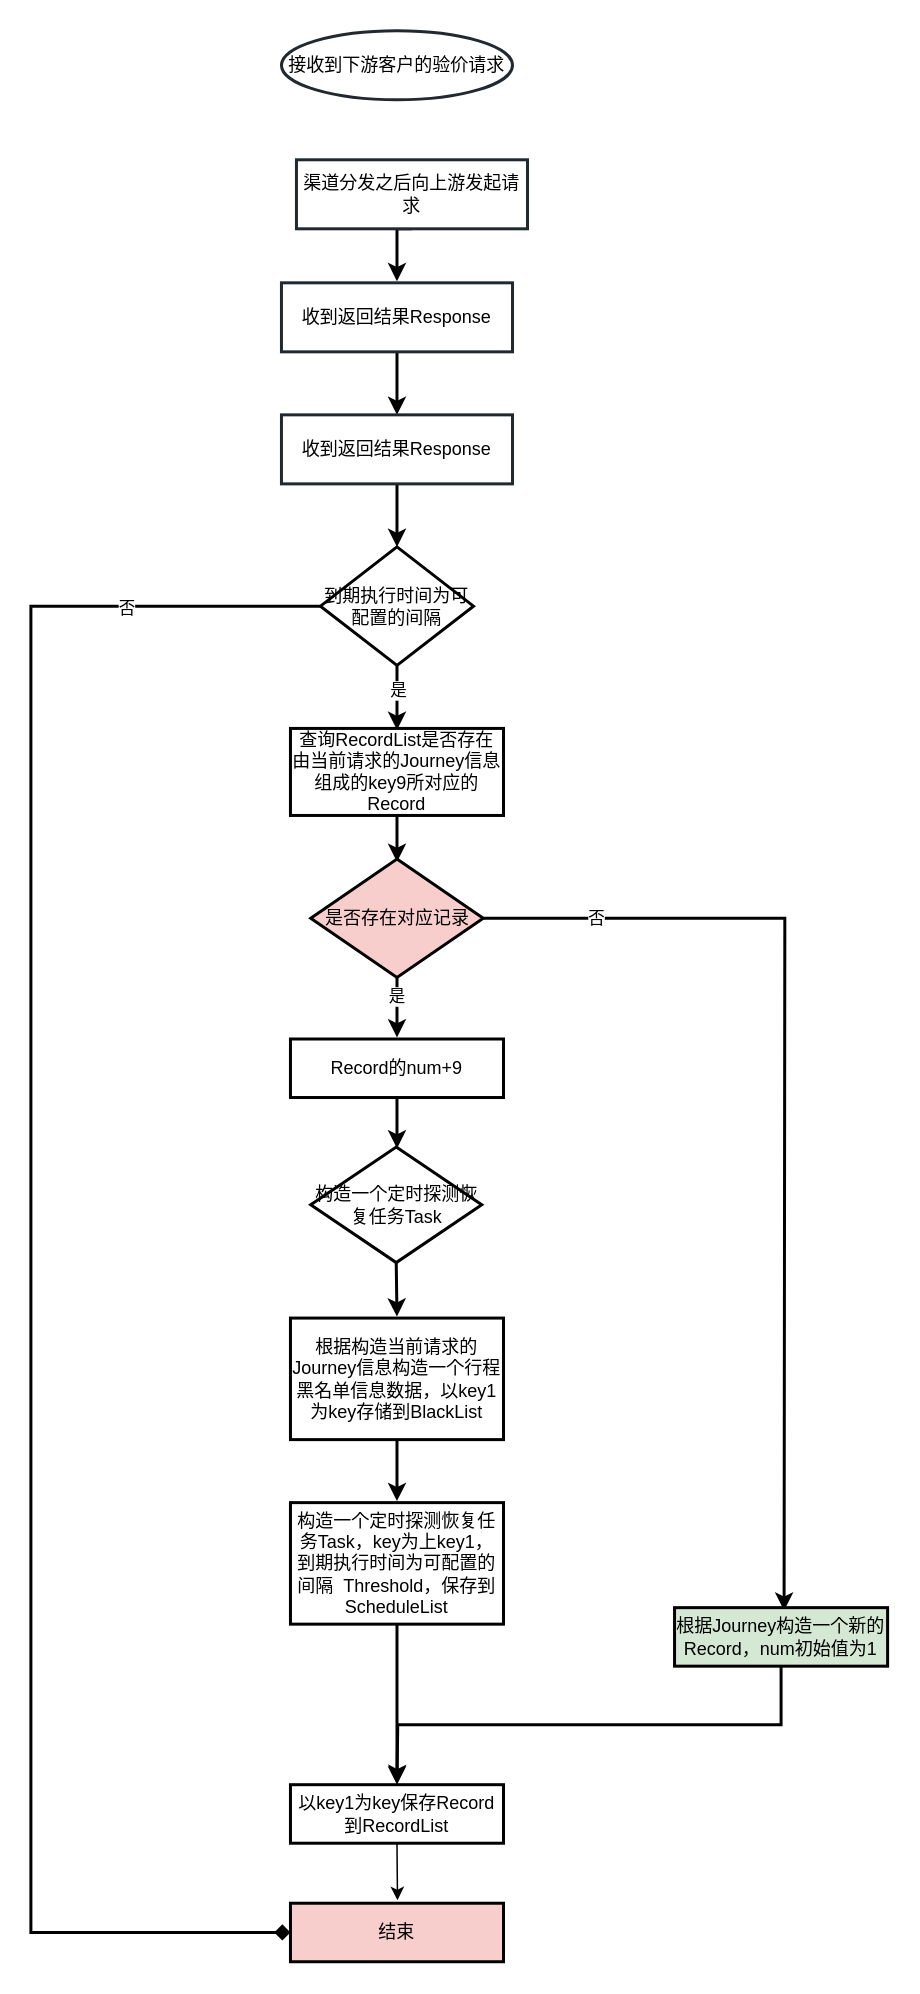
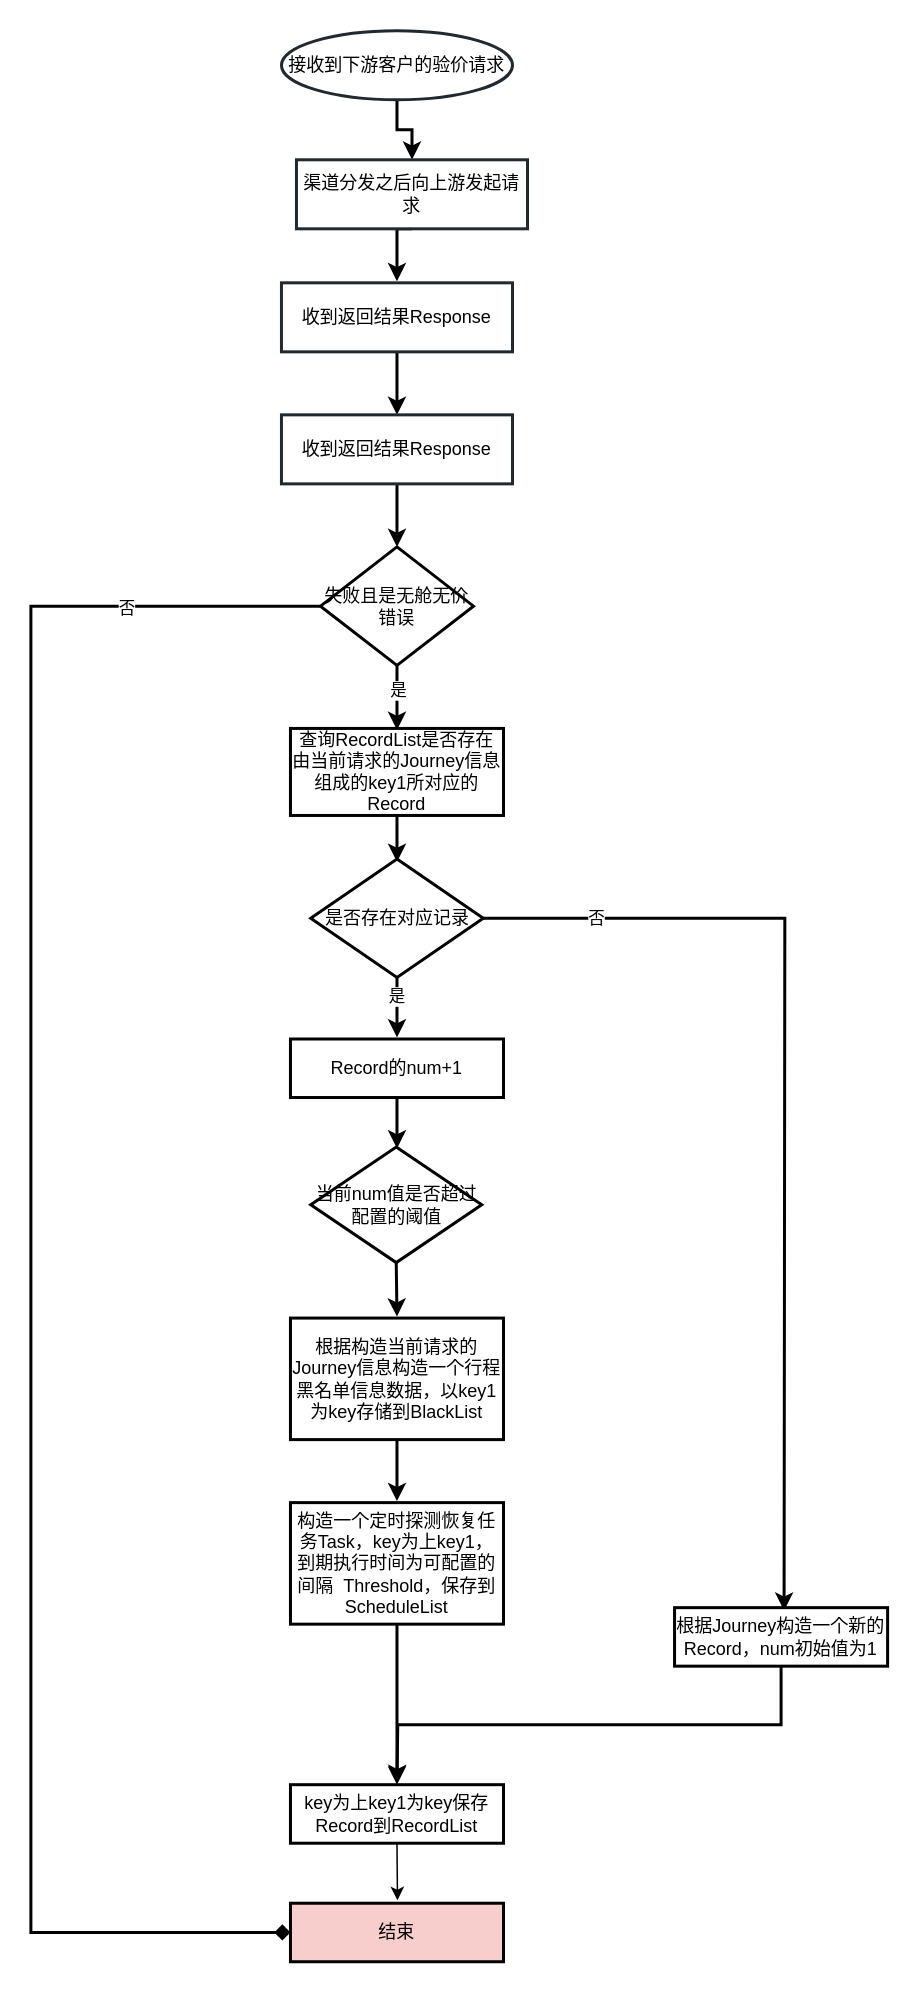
  <mxCell id="0" />
  <mxCell id="1" parent="0" />
+ <mxCell id="2" style="edgeStyle=orthogonalEdgeStyle;rounded=0;orthogonalLoop=1;jettySize=auto;html=1;exitX=0.5;exitY=1;exitDx=0;exitDy=0;entryX=0.5;entryY=0;entryDx=0;entryDy=0;strokeWidth=2;" edge="1" parent="1" source="3" target="5"><mxGeometry relative="1" as="geometry" /></mxCell>
  <mxCell id="3" value="接收到下游客户的验价请求&lt;p style=&quot;line-height: 100%;margin-bottom: 0pt;margin-top: 0pt;font-size: 11pt;color: #494949;&quot; class=&quot;ql-direction-ltr&quot;&gt;&lt;/p&gt;&lt;span data-copy-origin=&quot;https://shimo.im&quot; data-docs-delta=&quot;[[20,&amp;quot;接收到下游客户的验价请求&amp;quot;]]&quot;&gt;&lt;/span&gt;&lt;p style=&quot;line-height: 100%;margin-bottom: 0pt;margin-top: 0pt;font-size: 11pt;color: #494949;&quot; class=&quot;ql-direction-ltr&quot;&gt;&lt;/p&gt;&lt;span data-copy-origin=&quot;https://shimo.im&quot; data-docs-delta=&quot;[[20,&amp;quot;接收到下游客户的验价请求&amp;quot;]]&quot;&gt;&lt;/span&gt;&lt;p style=&quot;line-height: 100%;margin-bottom: 0pt;margin-top: 0pt;font-size: 11pt;color: #494949;&quot; class=&quot;ql-direction-ltr&quot;&gt;&lt;/p&gt;&lt;span data-copy-origin=&quot;https://shimo.im&quot; data-docs-delta=&quot;[[20,&amp;quot;接收到下游客户的验价请求&amp;quot;]]&quot;&gt;&lt;/span&gt;&lt;p style=&quot;line-height: 100%;margin-bottom: 0pt;margin-top: 0pt;font-size: 11pt;color: #494949;&quot; class=&quot;ql-direction-ltr&quot;&gt;&lt;/p&gt;&lt;span data-copy-origin=&quot;https://shimo.im&quot; data-docs-delta=&quot;[[20,&amp;quot;接收到下游客户的验价请求&amp;quot;]]&quot;&gt;&lt;/span&gt;&lt;p style=&quot;line-height: 100%;margin-bottom: 0pt;margin-top: 0pt;font-size: 11pt;color: #494949;&quot; class=&quot;ql-direction-ltr&quot;&gt;&lt;/p&gt;&lt;span data-copy-origin=&quot;https://shimo.im&quot; data-docs-delta=&quot;[[20,&amp;quot;接收到下游客户的验价请求&amp;quot;]]&quot;&gt;&lt;/span&gt;" style="ellipse;whiteSpace=wrap;html=1;strokeWidth=2;strokeColor=#212930;" vertex="1" parent="1"><mxGeometry x="187" y="20" width="154" height="46" as="geometry" /></mxCell>
  <mxCell id="4" style="edgeStyle=orthogonalEdgeStyle;rounded=0;orthogonalLoop=1;jettySize=auto;html=1;exitX=0.5;exitY=1;exitDx=0;exitDy=0;strokeWidth=2;" edge="1" parent="1" source="5"><mxGeometry relative="1" as="geometry"><mxPoint x="264" y="187" as="targetPoint" /></mxGeometry></mxCell>
  <mxCell id="5" value="&lt;p style=&quot;line-height: 100%;margin-bottom: 0pt;margin-top: 0pt;font-size: 11pt;color: #494949;&quot; class=&quot;ql-direction-ltr&quot;&gt;&lt;/p&gt;渠道分发之后向上游发起请求&lt;p style=&quot;line-height: 100%;margin-bottom: 0pt;margin-top: 0pt;font-size: 11pt;color: #494949;&quot; class=&quot;ql-direction-ltr&quot;&gt;&lt;/p&gt;&lt;span data-copy-origin=&quot;https://shimo.im&quot; data-docs-delta=&quot;[[20,&amp;quot;接收到下游客户的验价请求&amp;quot;]]&quot;&gt;&lt;/span&gt;&lt;p style=&quot;line-height: 100%;margin-bottom: 0pt;margin-top: 0pt;font-size: 11pt;color: #494949;&quot; class=&quot;ql-direction-ltr&quot;&gt;&lt;/p&gt;&lt;span data-copy-origin=&quot;https://shimo.im&quot; data-docs-delta=&quot;[[20,&amp;quot;接收到下游客户的验价请求&amp;quot;]]&quot;&gt;&lt;/span&gt;&lt;p style=&quot;line-height: 100%;margin-bottom: 0pt;margin-top: 0pt;font-size: 11pt;color: #494949;&quot; class=&quot;ql-direction-ltr&quot;&gt;&lt;/p&gt;&lt;span data-copy-origin=&quot;https://shimo.im&quot; data-docs-delta=&quot;[[20,&amp;quot;接收到下游客户的验价请求&amp;quot;]]&quot;&gt;&lt;/span&gt;&lt;p style=&quot;line-height: 100%;margin-bottom: 0pt;margin-top: 0pt;font-size: 11pt;color: #494949;&quot; class=&quot;ql-direction-ltr&quot;&gt;&lt;/p&gt;&lt;span data-copy-origin=&quot;https://shimo.im&quot; data-docs-delta=&quot;[[20,&amp;quot;接收到下游客户的验价请求&amp;quot;]]&quot;&gt;&lt;/span&gt;&lt;p style=&quot;line-height: 100%;margin-bottom: 0pt;margin-top: 0pt;font-size: 11pt;color: #494949;&quot; class=&quot;ql-direction-ltr&quot;&gt;&lt;/p&gt;&lt;span data-copy-origin=&quot;https://shimo.im&quot; data-docs-delta=&quot;[[20,&amp;quot;接收到下游客户的验价请求&amp;quot;]]&quot;&gt;&lt;/span&gt;" style="rounded=0;whiteSpace=wrap;html=1;strokeWidth=2;strokeColor=#212930;" vertex="1" parent="1"><mxGeometry x="197" y="106" width="154" height="46" as="geometry" /></mxCell>
  <mxCell id="6" style="edgeStyle=orthogonalEdgeStyle;rounded=0;orthogonalLoop=1;jettySize=auto;html=1;exitX=0.5;exitY=1;exitDx=0;exitDy=0;strokeWidth=2;" edge="1" parent="1" source="7"><mxGeometry relative="1" as="geometry"><mxPoint x="264" y="276" as="targetPoint" /></mxGeometry></mxCell>
  <mxCell id="7" value="&lt;p style=&quot;line-height: 100%;margin-bottom: 0pt;margin-top: 0pt;font-size: 11pt;color: #494949;&quot; class=&quot;ql-direction-ltr&quot;&gt;&lt;/p&gt;收到返回结果Response&lt;p style=&quot;line-height: 100%;margin-bottom: 0pt;margin-top: 0pt;font-size: 11pt;color: #494949;&quot; class=&quot;ql-direction-ltr&quot;&gt;&lt;/p&gt;&lt;span data-copy-origin=&quot;https://shimo.im&quot; data-docs-delta=&quot;[[20,&amp;quot;接收到下游客户的验价请求&amp;quot;]]&quot;&gt;&lt;/span&gt;&lt;p style=&quot;line-height: 100%;margin-bottom: 0pt;margin-top: 0pt;font-size: 11pt;color: #494949;&quot; class=&quot;ql-direction-ltr&quot;&gt;&lt;/p&gt;&lt;span data-copy-origin=&quot;https://shimo.im&quot; data-docs-delta=&quot;[[20,&amp;quot;接收到下游客户的验价请求&amp;quot;]]&quot;&gt;&lt;/span&gt;&lt;p style=&quot;line-height: 100%;margin-bottom: 0pt;margin-top: 0pt;font-size: 11pt;color: #494949;&quot; class=&quot;ql-direction-ltr&quot;&gt;&lt;/p&gt;&lt;span data-copy-origin=&quot;https://shimo.im&quot; data-docs-delta=&quot;[[20,&amp;quot;接收到下游客户的验价请求&amp;quot;]]&quot;&gt;&lt;/span&gt;&lt;p style=&quot;line-height: 100%;margin-bottom: 0pt;margin-top: 0pt;font-size: 11pt;color: #494949;&quot; class=&quot;ql-direction-ltr&quot;&gt;&lt;/p&gt;&lt;span data-copy-origin=&quot;https://shimo.im&quot; data-docs-delta=&quot;[[20,&amp;quot;接收到下游客户的验价请求&amp;quot;]]&quot;&gt;&lt;/span&gt;&lt;p style=&quot;line-height: 100%;margin-bottom: 0pt;margin-top: 0pt;font-size: 11pt;color: #494949;&quot; class=&quot;ql-direction-ltr&quot;&gt;&lt;/p&gt;&lt;span data-copy-origin=&quot;https://shimo.im&quot; data-docs-delta=&quot;[[20,&amp;quot;接收到下游客户的验价请求&amp;quot;]]&quot;&gt;&lt;/span&gt;" style="rounded=0;whiteSpace=wrap;html=1;strokeWidth=2;strokeColor=#212930;" vertex="1" parent="1"><mxGeometry x="187" y="188" width="154" height="46" as="geometry" /></mxCell>
  <mxCell id="8" style="edgeStyle=orthogonalEdgeStyle;rounded=0;orthogonalLoop=1;jettySize=auto;html=1;exitX=0.5;exitY=1;exitDx=0;exitDy=0;strokeWidth=2;" edge="1" parent="1" source="9"><mxGeometry relative="1" as="geometry"><mxPoint x="264" y="364" as="targetPoint" /></mxGeometry></mxCell>
  <mxCell id="9" value="&lt;p style=&quot;line-height: 100%;margin-bottom: 0pt;margin-top: 0pt;font-size: 11pt;color: #494949;&quot; class=&quot;ql-direction-ltr&quot;&gt;&lt;/p&gt;收到返回结果Response&lt;p style=&quot;line-height: 100%;margin-bottom: 0pt;margin-top: 0pt;font-size: 11pt;color: #494949;&quot; class=&quot;ql-direction-ltr&quot;&gt;&lt;/p&gt;&lt;span data-copy-origin=&quot;https://shimo.im&quot; data-docs-delta=&quot;[[20,&amp;quot;接收到下游客户的验价请求&amp;quot;]]&quot;&gt;&lt;/span&gt;&lt;p style=&quot;line-height: 100%;margin-bottom: 0pt;margin-top: 0pt;font-size: 11pt;color: #494949;&quot; class=&quot;ql-direction-ltr&quot;&gt;&lt;/p&gt;&lt;span data-copy-origin=&quot;https://shimo.im&quot; data-docs-delta=&quot;[[20,&amp;quot;接收到下游客户的验价请求&amp;quot;]]&quot;&gt;&lt;/span&gt;&lt;p style=&quot;line-height: 100%;margin-bottom: 0pt;margin-top: 0pt;font-size: 11pt;color: #494949;&quot; class=&quot;ql-direction-ltr&quot;&gt;&lt;/p&gt;&lt;span data-copy-origin=&quot;https://shimo.im&quot; data-docs-delta=&quot;[[20,&amp;quot;接收到下游客户的验价请求&amp;quot;]]&quot;&gt;&lt;/span&gt;&lt;p style=&quot;line-height: 100%;margin-bottom: 0pt;margin-top: 0pt;font-size: 11pt;color: #494949;&quot; class=&quot;ql-direction-ltr&quot;&gt;&lt;/p&gt;&lt;span data-copy-origin=&quot;https://shimo.im&quot; data-docs-delta=&quot;[[20,&amp;quot;接收到下游客户的验价请求&amp;quot;]]&quot;&gt;&lt;/span&gt;&lt;p style=&quot;line-height: 100%;margin-bottom: 0pt;margin-top: 0pt;font-size: 11pt;color: #494949;&quot; class=&quot;ql-direction-ltr&quot;&gt;&lt;/p&gt;&lt;span data-copy-origin=&quot;https://shimo.im&quot; data-docs-delta=&quot;[[20,&amp;quot;接收到下游客户的验价请求&amp;quot;]]&quot;&gt;&lt;/span&gt;" style="rounded=0;whiteSpace=wrap;html=1;strokeWidth=2;strokeColor=#212930;" vertex="1" parent="1"><mxGeometry x="187" y="276" width="154" height="46" as="geometry" /></mxCell>
  <mxCell id="10" style="edgeStyle=orthogonalEdgeStyle;rounded=0;orthogonalLoop=1;jettySize=auto;html=1;exitX=0.5;exitY=1;exitDx=0;exitDy=0;strokeWidth=2;" edge="1" parent="1" source="14"><mxGeometry relative="1" as="geometry"><mxPoint x="264" y="486" as="targetPoint" /></mxGeometry></mxCell>
  <mxCell id="11" value="是" style="edgeLabel;html=1;align=center;verticalAlign=middle;resizable=0;points=[];" vertex="1" connectable="0" parent="10"><mxGeometry x="-0.616" relative="1" as="geometry"><mxPoint y="8" as="offset" /></mxGeometry></mxCell>
  <mxCell id="12" style="edgeStyle=orthogonalEdgeStyle;rounded=0;orthogonalLoop=1;jettySize=auto;html=1;exitX=0;exitY=0.5;exitDx=0;exitDy=0;entryX=0;entryY=0.5;entryDx=0;entryDy=0;strokeWidth=2;endArrow=diamond;" edge="1" parent="1" source="14" target="34"><mxGeometry relative="1" as="geometry"><Array as="points"><mxPoint x="20" y="403" /><mxPoint x="20" y="1287" /></Array></mxGeometry></mxCell>
  <mxCell id="13" value="否" style="edgeLabel;html=1;align=center;verticalAlign=middle;resizable=0;points=[];" vertex="1" connectable="0" parent="12"><mxGeometry x="-0.79" y="1" relative="1" as="geometry"><mxPoint x="1" as="offset" /></mxGeometry></mxCell>
- <mxCell id="14" value="到期执行时间为可配置的间隔" style="rhombus;whiteSpace=wrap;html=1;strokeWidth=2;" vertex="1" parent="1"><mxGeometry x="213" y="364" width="102" height="79" as="geometry" /></mxCell>
+ <mxCell id="14" value="失败且是无舱无价错误" style="rhombus;whiteSpace=wrap;html=1;strokeWidth=2;" vertex="1" parent="1"><mxGeometry x="213" y="364" width="102" height="79" as="geometry" /></mxCell>
  <mxCell id="15" style="edgeStyle=orthogonalEdgeStyle;rounded=0;orthogonalLoop=1;jettySize=auto;html=1;exitX=0.5;exitY=1;exitDx=0;exitDy=0;strokeWidth=2;" edge="1" parent="1" source="16"><mxGeometry relative="1" as="geometry"><mxPoint x="264" y="574" as="targetPoint" /></mxGeometry></mxCell>
- <mxCell id="16" value="查询RecordList是否存在由当前请求的Journey信息组成的key9所对应的Record" style="rounded=0;whiteSpace=wrap;html=1;strokeWidth=2;" vertex="1" parent="1"><mxGeometry x="193" y="485" width="142" height="58" as="geometry" /></mxCell>
+ <mxCell id="16" value="查询RecordList是否存在由当前请求的Journey信息组成的key1所对应的Record" style="rounded=0;whiteSpace=wrap;html=1;strokeWidth=2;" vertex="1" parent="1"><mxGeometry x="193" y="485" width="142" height="58" as="geometry" /></mxCell>
  <mxCell id="17" style="edgeStyle=orthogonalEdgeStyle;rounded=0;orthogonalLoop=1;jettySize=auto;html=1;exitX=0.5;exitY=1;exitDx=0;exitDy=0;strokeWidth=2;" edge="1" parent="1" source="21"><mxGeometry relative="1" as="geometry"><mxPoint x="264" y="691" as="targetPoint" /></mxGeometry></mxCell>
  <mxCell id="18" value="是" style="edgeLabel;html=1;align=center;verticalAlign=middle;resizable=0;points=[];" vertex="1" connectable="0" parent="17"><mxGeometry x="-0.39" y="-1" relative="1" as="geometry"><mxPoint as="offset" /></mxGeometry></mxCell>
  <mxCell id="19" style="edgeStyle=orthogonalEdgeStyle;rounded=0;orthogonalLoop=1;jettySize=auto;html=1;exitX=1;exitY=0.5;exitDx=0;exitDy=0;strokeWidth=2;" edge="1" parent="1" source="21"><mxGeometry relative="1" as="geometry"><mxPoint x="522" y="1073" as="targetPoint" /></mxGeometry></mxCell>
  <mxCell id="20" value="否" style="edgeLabel;html=1;align=center;verticalAlign=middle;resizable=0;points=[];" vertex="1" connectable="0" parent="19"><mxGeometry x="-0.774" relative="1" as="geometry"><mxPoint as="offset" /></mxGeometry></mxCell>
- <mxCell id="21" value="是否存在对应记录" style="rhombus;whiteSpace=wrap;html=1;strokeWidth=2;fillColor=#f8cecc;" vertex="1" parent="1"><mxGeometry x="206.5" y="572" width="115" height="79" as="geometry" /></mxCell>
+ <mxCell id="21" value="是否存在对应记录" style="rhombus;whiteSpace=wrap;html=1;strokeWidth=2;" vertex="1" parent="1"><mxGeometry x="206.5" y="572" width="115" height="79" as="geometry" /></mxCell>
  <mxCell id="22" style="edgeStyle=orthogonalEdgeStyle;rounded=0;orthogonalLoop=1;jettySize=auto;html=1;exitX=0.5;exitY=1;exitDx=0;exitDy=0;strokeWidth=2;" edge="1" parent="1" source="23"><mxGeometry relative="1" as="geometry"><mxPoint x="264" y="765" as="targetPoint" /></mxGeometry></mxCell>
- <mxCell id="23" value="Record的num+9" style="rounded=0;whiteSpace=wrap;html=1;strokeWidth=2;" vertex="1" parent="1"><mxGeometry x="193" y="692" width="142" height="39" as="geometry" /></mxCell>
+ <mxCell id="23" value="Record的num+1" style="rounded=0;whiteSpace=wrap;html=1;strokeWidth=2;" vertex="1" parent="1"><mxGeometry x="193" y="692" width="142" height="39" as="geometry" /></mxCell>
  <mxCell id="24" style="edgeStyle=orthogonalEdgeStyle;rounded=0;orthogonalLoop=1;jettySize=auto;html=1;exitX=0.5;exitY=1;exitDx=0;exitDy=0;strokeWidth=2;" edge="1" parent="1" source="25"><mxGeometry relative="1" as="geometry"><mxPoint x="264" y="877" as="targetPoint" /></mxGeometry></mxCell>
- <mxCell id="25" value="构造一个定时探测恢复任务Task" style="rhombus;whiteSpace=wrap;html=1;strokeWidth=2;" vertex="1" parent="1"><mxGeometry x="206.5" y="764" width="114" height="77" as="geometry" /></mxCell>
+ <mxCell id="25" value="当前num值是否超过配置的阈值" style="rhombus;whiteSpace=wrap;html=1;strokeWidth=2;" vertex="1" parent="1"><mxGeometry x="206.5" y="764" width="114" height="77" as="geometry" /></mxCell>
  <mxCell id="26" style="edgeStyle=orthogonalEdgeStyle;rounded=0;orthogonalLoop=1;jettySize=auto;html=1;exitX=0.5;exitY=1;exitDx=0;exitDy=0;strokeWidth=2;" edge="1" parent="1" source="27"><mxGeometry relative="1" as="geometry"><mxPoint x="264" y="1000" as="targetPoint" /></mxGeometry></mxCell>
  <mxCell id="27" value="&lt;div&gt;根据构造当前请求的Journey信息构造一个行程黑名单信息数据，以key1为key存储到&lt;span style=&quot;background-color: initial;&quot;&gt;BlackList&lt;/span&gt;&lt;/div&gt;" style="rounded=0;whiteSpace=wrap;html=1;strokeWidth=2;" vertex="1" parent="1"><mxGeometry x="193" y="878" width="142" height="81" as="geometry" /></mxCell>
  <mxCell id="28" style="edgeStyle=orthogonalEdgeStyle;rounded=0;orthogonalLoop=1;jettySize=auto;html=1;exitX=0.5;exitY=1;exitDx=0;exitDy=0;entryX=0.5;entryY=0;entryDx=0;entryDy=0;strokeWidth=2;" edge="1" parent="1" source="29" target="33"><mxGeometry relative="1" as="geometry"><mxPoint x="264" y="1117" as="targetPoint" /></mxGeometry></mxCell>
  <mxCell id="29" value="&lt;div&gt;构造一个定时探测恢复任&lt;span style=&quot;background-color: initial;&quot;&gt;务Task，key为上key1，到期执行时间为可配置的间隔&amp;nbsp; &lt;/span&gt;&lt;span style=&quot;background-color: initial;&quot;&gt;Threshold，保存到ScheduleList&lt;/span&gt;&lt;/div&gt;" style="rounded=0;whiteSpace=wrap;html=1;strokeWidth=2;" vertex="1" parent="1"><mxGeometry x="193" y="1001" width="142" height="81" as="geometry" /></mxCell>
  <mxCell id="30" style="edgeStyle=orthogonalEdgeStyle;rounded=0;orthogonalLoop=1;jettySize=auto;html=1;exitX=0.5;exitY=1;exitDx=0;exitDy=0;strokeWidth=2;" edge="1" parent="1" source="31"><mxGeometry relative="1" as="geometry"><mxPoint x="264" y="1188" as="targetPoint" /></mxGeometry></mxCell>
- <mxCell id="31" value="根据Journey构造一个新的Record，num初始值为1" style="rounded=0;whiteSpace=wrap;html=1;strokeWidth=2;fillColor=#d5e8d4;" vertex="1" parent="1"><mxGeometry x="449" y="1071" width="142" height="39" as="geometry" /></mxCell>
+ <mxCell id="31" value="根据Journey构造一个新的Record，num初始值为1" style="rounded=0;whiteSpace=wrap;html=1;strokeWidth=2;" vertex="1" parent="1"><mxGeometry x="449" y="1071" width="142" height="39" as="geometry" /></mxCell>
  <mxCell id="32" style="edgeStyle=orthogonalEdgeStyle;rounded=0;orthogonalLoop=1;jettySize=auto;html=1;exitX=0.5;exitY=1;exitDx=0;exitDy=0;" edge="1" parent="1" source="33"><mxGeometry relative="1" as="geometry"><mxPoint x="264.333" y="1266" as="targetPoint" /></mxGeometry></mxCell>
- <mxCell id="33" value="以key1为key保存Record到RecordList" style="rounded=0;whiteSpace=wrap;html=1;strokeWidth=2;" vertex="1" parent="1"><mxGeometry x="193" y="1189" width="142" height="39" as="geometry" /></mxCell>
+ <mxCell id="33" value="key为上key1为key保存Record到RecordList" style="rounded=0;whiteSpace=wrap;html=1;strokeWidth=2;" vertex="1" parent="1"><mxGeometry x="193" y="1189" width="142" height="39" as="geometry" /></mxCell>
  <mxCell id="34" value="结束" style="rounded=0;whiteSpace=wrap;html=1;strokeWidth=2;fillColor=#f8cecc;" vertex="1" parent="1"><mxGeometry x="193" y="1268" width="142" height="39" as="geometry" /></mxCell>
